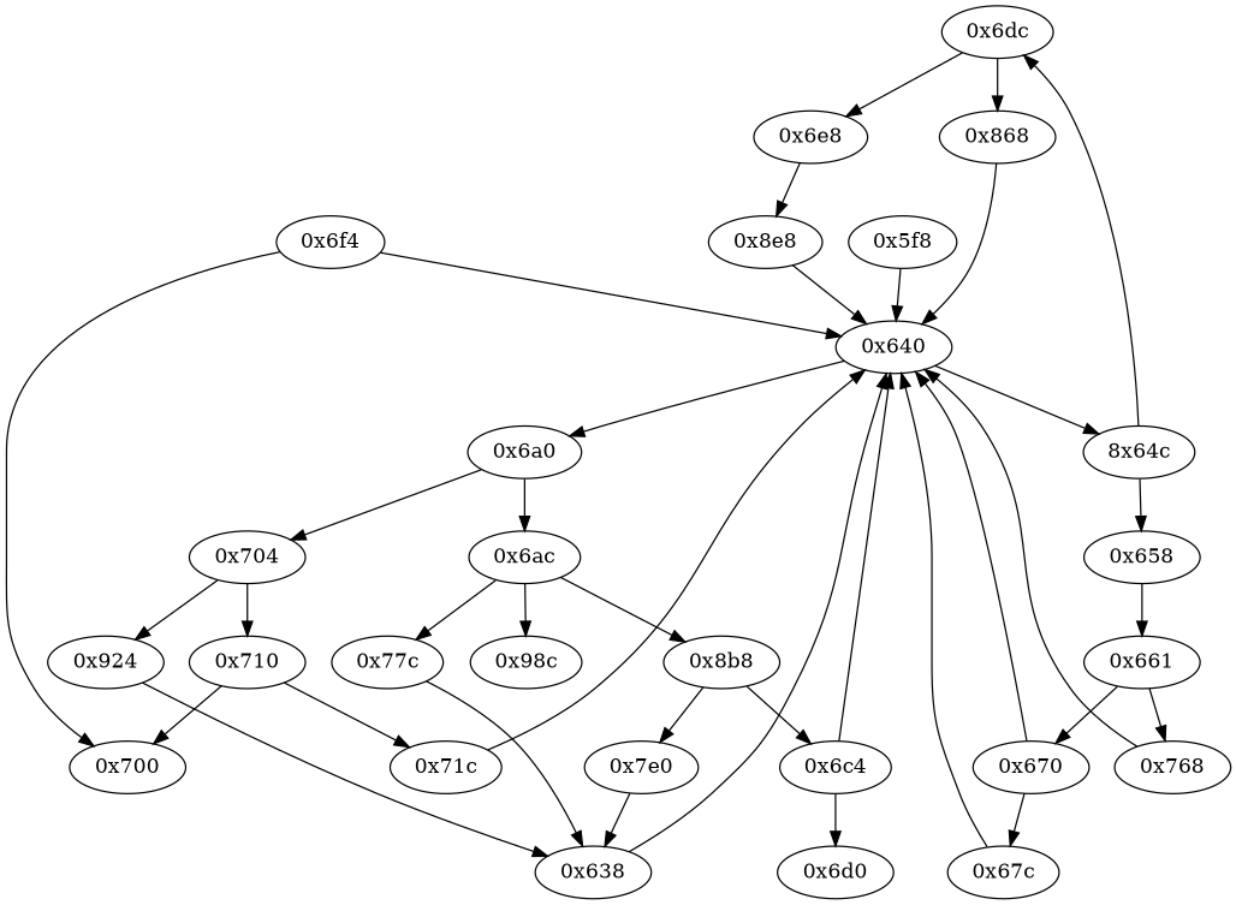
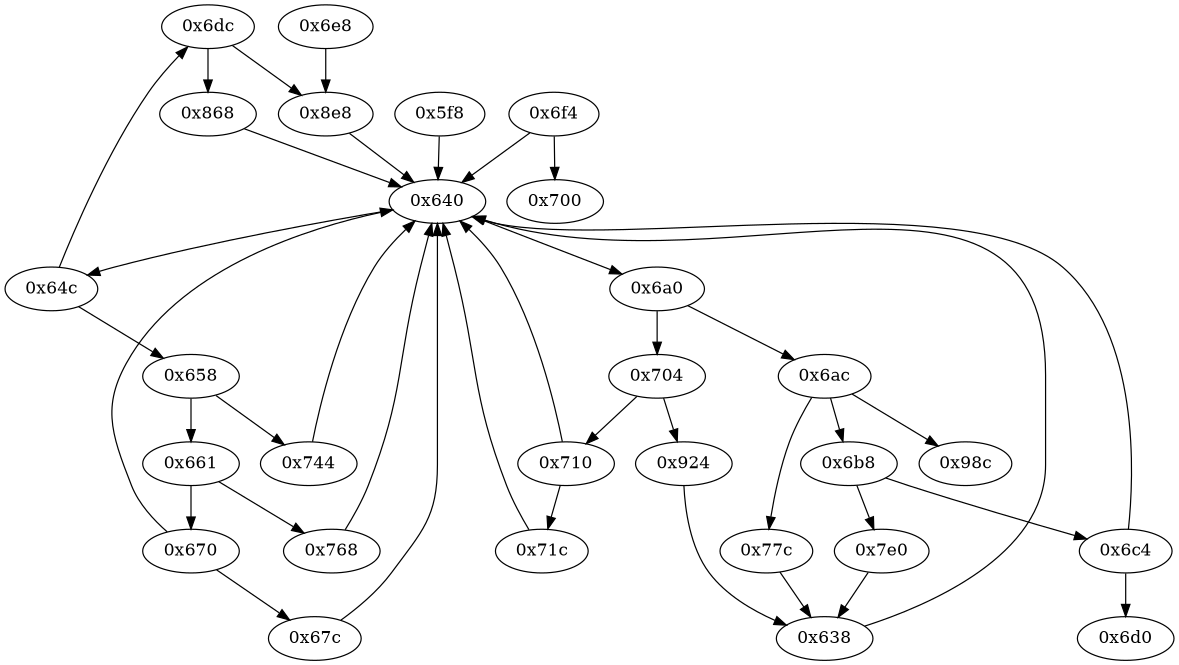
  strict digraph {
    node [opcode="[u'ldr', u'cmp', u'b']"]
    "0x6dc"
    "0x6e8"
    "0x868" [opcode="[u'ldr', u'ldr', u'mov', u'add', u'add', u'sub', u'str', u'ldr', u'ldr', u'ldr', u'sub', u'sub', u'add', u'mul', u'mvn', u'mvn', u'ldr', u'orr', u'ldr', u'cmn', u'ldr', u'mov', u'cmp', u'mov', u'mov', u'mov', u'cmn', u'mov', u'mov', u'teq', u'mov', u'b']"]
    "0x8e8" [opcode="[u'ldr', u'ldr', u'ldr', u'ldr', u'ldr', u'ldr', u'ldr', u'ldr', u'ldr', u'ldr', u'ldr', u'ldr', u'ldr', u'mov', u'b']"]
    "0x640"
    "0x6f4"
    "0x700" [opcode="[u'b']"]
    "0x6a0"
-   "0x64c" [label="8x64c"]
+   "0x64c"
    "0x6ac"
    "0x704"
-   "0x6b8" [label="0x8b8"]
+   "0x6b8"
    "0x77c" [opcode="[u'ldr', u'ldr', u'mov', u'ldr', u'ldr', u'ldr', u'add', u'cmp', u'sub', u'mov', u'sub', u'mul', u'mvn', u'mvn', u'orr', u'mov', u'cmn', u'mov', u'teq', u'mov', u'mov', u'cmn', u'mov', u'mov', u'b']"]
    "0x98c" [opcode="[u'ldr', u'ldr', u'add', u'bl', u'mov', u'sub', u'pop']"]
    "0x710"
    "0x924" [opcode="[u'ldr', u'ldr', u'str', u'mov', u'ldr', u'ldr', u'ldr', u'add', u'cmp', u'sub', u'mov', u'sub', u'mul', u'mvn', u'mvn', u'orr', u'mov', u'cmn', u'mov', u'teq', u'mov', u'mov', u'cmn', u'mov', u'mov', u'b']"]
    "0x6c4"
    "0x7e0" [opcode="[u'ldr', u'ldr', u'ldr', u'rsb', u'sub', u'mov', u'str', u'ldr', u'ldr', u'rsb', u'rsb', u'str', u'ldr', u'ldr', u'ldr', u'add', u'cmp', u'sub', u'mov', u'sub', u'mul', u'mvn', u'mvn', u'mov', u'orr', u'ldr', u'cmn', u'mov', u'teq', u'mov', u'mov', u'cmn', u'mov', u'b']"]
    "0x638" [opcode="[u'cmp', u'mov']"]
    "0x71c" [opcode="[u'ldr', u'str', u'str', u'ldr', u'ldr', u'ldr', u'ldr', u'cmp', u'mov', u'b']"]
    "0x658"
    n22 [label="0x661"]
+   "0x744" [opcode="[u'ldr', u'ldr', u'ldr', u'ldr', u'ldr', u'ldr', u'ldr', u'mov', u'b']"]
    "0x670"
    "0x768" [opcode="[u'ldr', u'str', u'ldr', u'ldr', u'b']"]
    "0x67c" [opcode="[u'ldr', u'ldr', u'ldr', u'ldrsb', u'ldr', u'ldr', u'cmp', u'mov', u'b']"]
    "0x6d0" [opcode="[u'ldr', u'mov', u'b']"]
    "0x5f8" [opcode="[u'push', u'add', u'sub', u'str', u'mov', u'str', u'mov', u'str', u'ldr', u'ldr', u'ldr', u'ldr', u'ldr', u'ldr', u'str', u'b']"]
-   "0x6dc" -> "0x6e8"
+   "0x6dc" -> "0x8e8"
    "0x6dc" -> "0x868"
    "0x6e8" -> "0x8e8"
    "0x868" -> "0x640"
    "0x8e8" -> "0x640"
    "0x640" -> "0x6a0"
    "0x640" -> "0x64c"
    "0x6f4" -> "0x640"
    "0x6f4" -> "0x700"
    "0x6a0" -> "0x6ac"
    "0x6a0" -> "0x704"
    "0x64c" -> "0x6dc"
    "0x64c" -> "0x658"
    "0x6ac" -> "0x6b8"
    "0x6ac" -> "0x77c"
    "0x6ac" -> "0x98c"
    "0x704" -> "0x710"
    "0x704" -> "0x924"
    "0x6b8" -> "0x6c4"
    "0x6b8" -> "0x7e0"
    "0x77c" -> "0x638"
-   "0x710" -> "0x700"
+   "0x710" -> "0x640"
    "0x710" -> "0x71c"
    "0x924" -> "0x638"
    "0x6c4" -> "0x640"
    "0x6c4" -> "0x6d0"
    "0x7e0" -> "0x638"
    "0x638" -> "0x640"
    "0x71c" -> "0x640"
    "0x658" -> n22
+   "0x658" -> "0x744"
    n22 -> "0x670"
    n22 -> "0x768"
+   "0x744" -> "0x640"
    "0x670" -> "0x640"
    "0x670" -> "0x67c"
    "0x768" -> "0x640"
    "0x67c" -> "0x640"
    "0x5f8" -> "0x640"
  }
